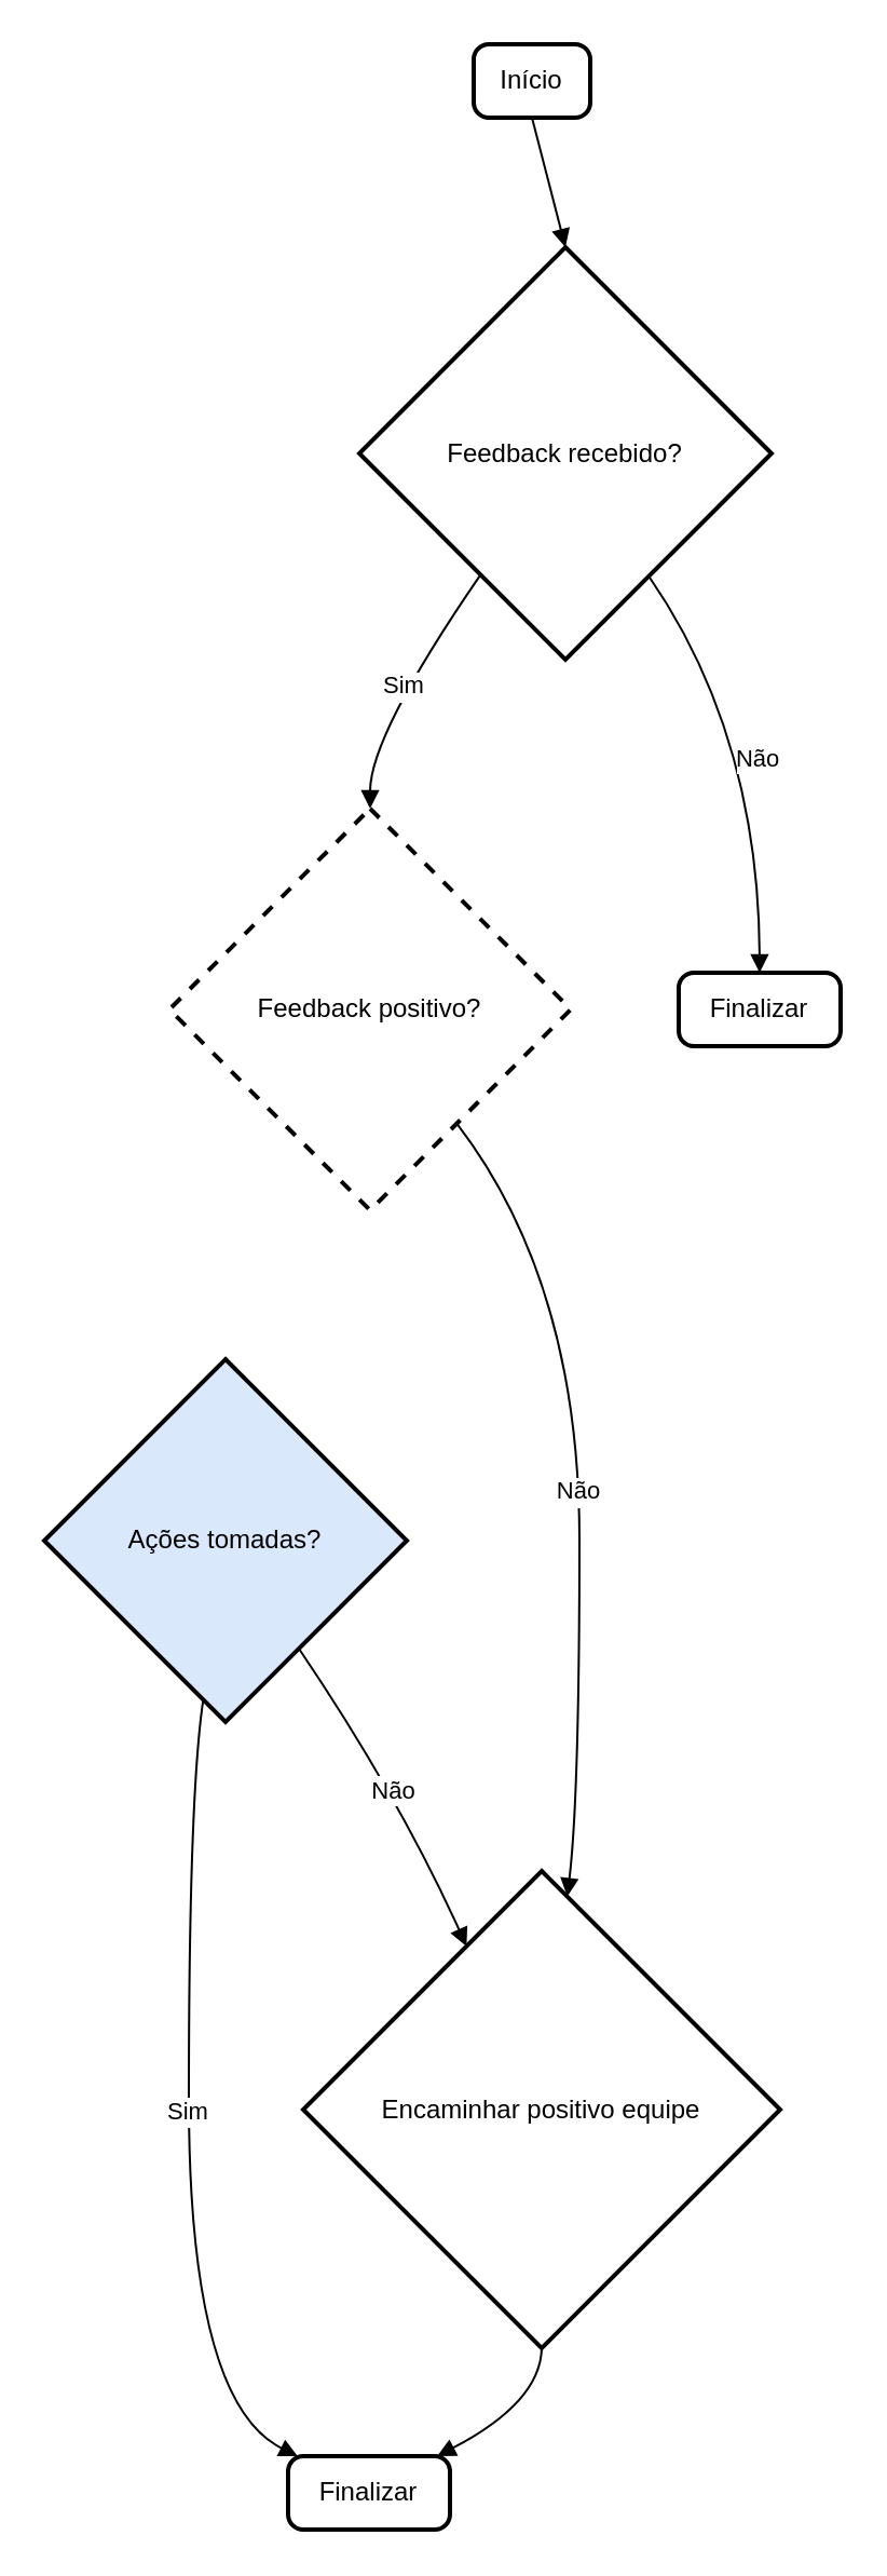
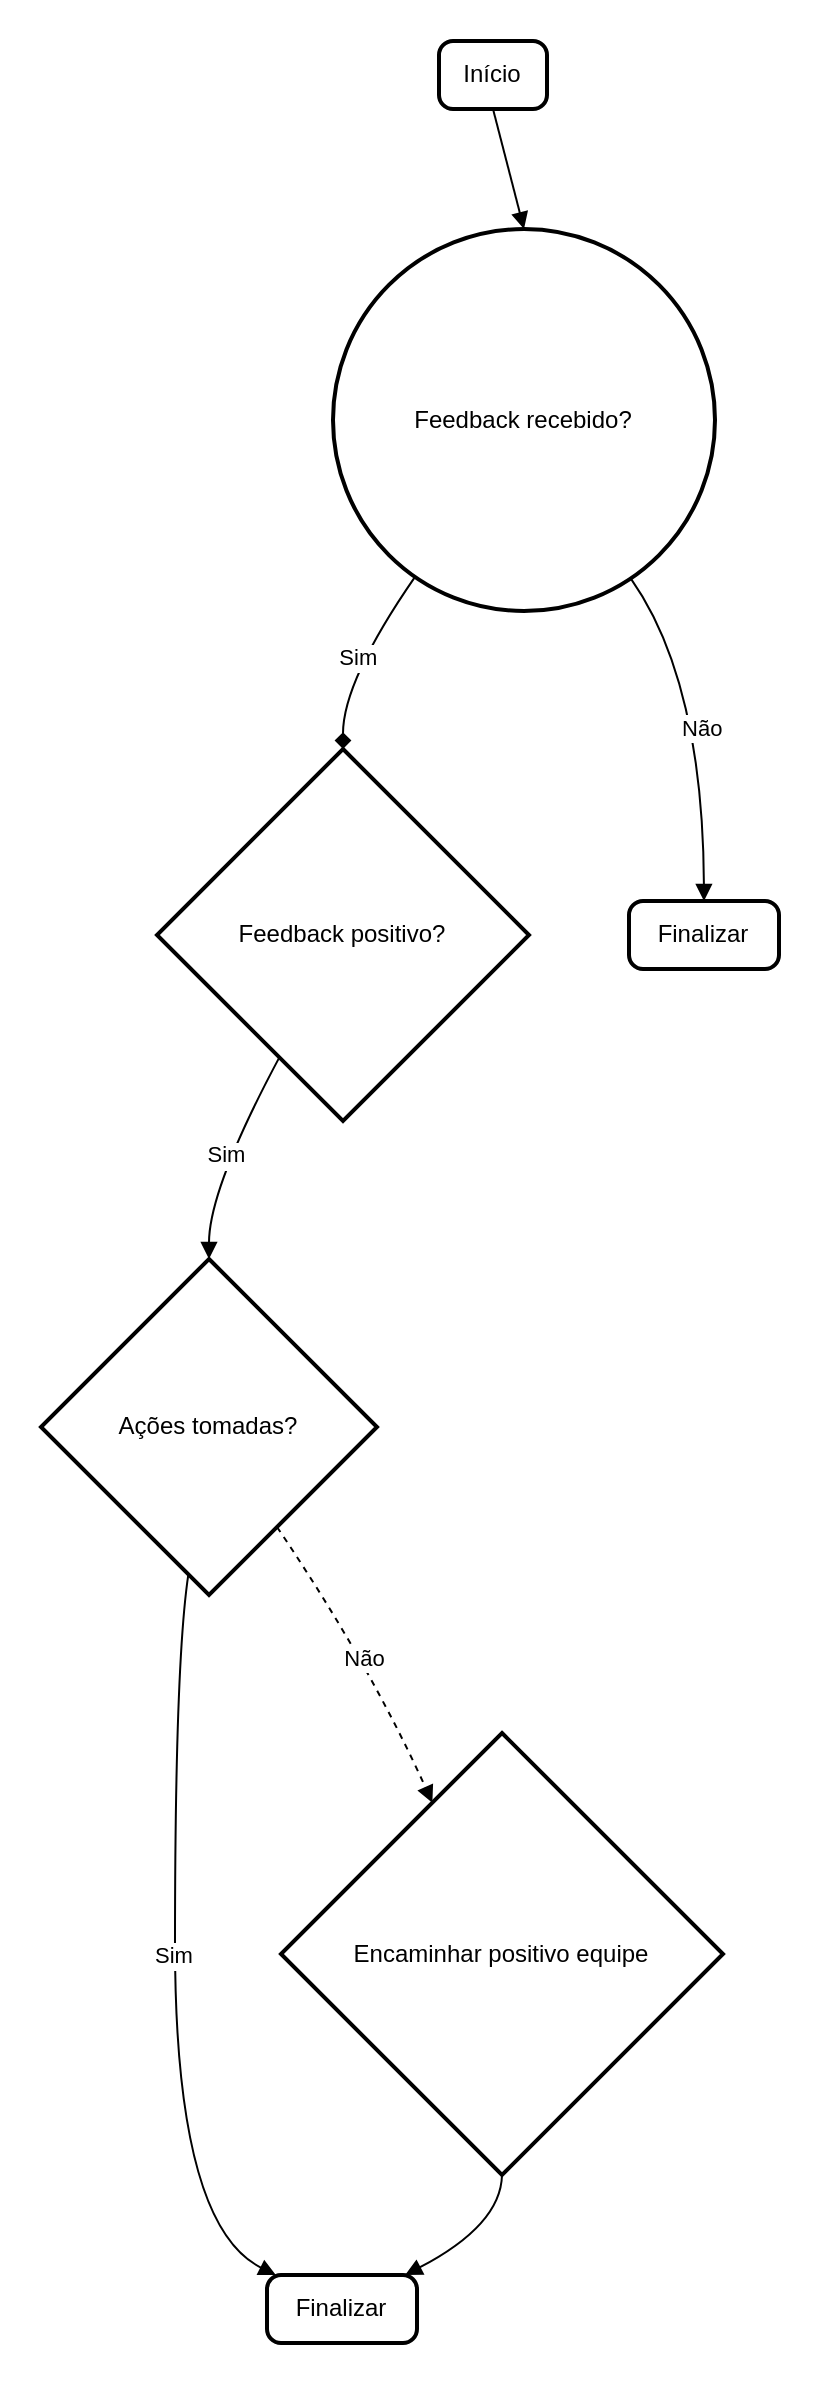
  <mxCell id="0" />
  <mxCell id="1" parent="0" />
  <mxCell id="2" value="Início" style="rounded=1;absoluteArcSize=1;arcSize=14;whiteSpace=wrap;strokeWidth=2;" vertex="1" parent="1"><mxGeometry x="219" y="20" width="54" height="34" as="geometry" /></mxCell>
- <mxCell id="3" value="Feedback recebido?" style="rhombus;strokeWidth=2;whiteSpace=wrap;" vertex="1" parent="1"><mxGeometry x="166" y="114" width="191" height="191" as="geometry" /></mxCell>
- <mxCell id="4" value="Feedback positivo?" style="rhombus;strokeWidth=2;whiteSpace=wrap;dashed=1;" vertex="1" parent="1"><mxGeometry x="78" y="374" width="186" height="186" as="geometry" /></mxCell>
+ <mxCell id="3" value="Feedback recebido?" style="ellipse;strokeWidth=2;whiteSpace=wrap;" vertex="1" parent="1"><mxGeometry x="166" y="114" width="191" height="191" as="geometry" /></mxCell>
+ <mxCell id="4" value="Feedback positivo?" style="rhombus;strokeWidth=2;whiteSpace=wrap;" vertex="1" parent="1"><mxGeometry x="78" y="374" width="186" height="186" as="geometry" /></mxCell>
  <mxCell id="5" value="Finalizar" style="rounded=1;absoluteArcSize=1;arcSize=14;whiteSpace=wrap;strokeWidth=2;" vertex="1" parent="1"><mxGeometry x="314" y="450" width="75" height="34" as="geometry" /></mxCell>
- <mxCell id="6" value="Ações tomadas?" style="rhombus;strokeWidth=2;whiteSpace=wrap;fillColor=#dae8fc;" vertex="1" parent="1"><mxGeometry y="629" width="168" height="168" as="geometry" x="20" /></mxCell>
+ <mxCell id="6" value="Ações tomadas?" style="rhombus;strokeWidth=2;whiteSpace=wrap;" vertex="1" parent="1"><mxGeometry y="629" width="168" height="168" as="geometry" x="20" /></mxCell>
  <mxCell id="7" value="Encaminhar positivo equipe" style="rhombus;strokeWidth=2;whiteSpace=wrap;" vertex="1" parent="1"><mxGeometry x="140" y="866" width="221" height="221" as="geometry" /></mxCell>
  <mxCell id="8" value="Finalizar" style="rounded=1;absoluteArcSize=1;arcSize=14;whiteSpace=wrap;strokeWidth=2;" vertex="1" parent="1"><mxGeometry x="133" y="1137" width="75" height="34" as="geometry" /></mxCell>
  <mxCell id="9" value="" style="curved=1;startArrow=none;endArrow=block;exitX=0.5;exitY=1;entryX=0.5;entryY=0;" edge="1" parent="1" source="2" target="3"><mxGeometry relative="1" as="geometry"><Array as="points" /></mxGeometry></mxCell>
- <mxCell id="10" value="Sim" style="curved=1;startArrow=none;endArrow=block;exitX=0.15;exitY=1;entryX=0.5;entryY=0;" edge="1" parent="1" source="3" target="4"><mxGeometry relative="1" as="geometry"><Array as="points"><mxPoint x="171" y="340" /></Array></mxGeometry></mxCell>
+ <mxCell id="10" value="Sim" style="curved=1;startArrow=none;endArrow=diamond;exitX=0.15;exitY=1;entryX=0.5;entryY=0;" edge="1" parent="1" source="3" target="4"><mxGeometry relative="1" as="geometry"><Array as="points"><mxPoint x="171" y="340" /></Array></mxGeometry></mxCell>
  <mxCell id="11" value="Não" style="curved=1;startArrow=none;endArrow=block;exitX=0.84;exitY=1;entryX=0.5;entryY=-0.01;" edge="1" parent="1" source="3" target="5"><mxGeometry relative="1" as="geometry"><Array as="points"><mxPoint x="351" y="340" /></Array></mxGeometry></mxCell>
- <mxCell id="13" value="Não" style="curved=1;startArrow=none;endArrow=block;exitX=0.88;exitY=1;entryX=0.56;entryY=0;" edge="1" parent="1" source="4" target="7"><mxGeometry relative="1" as="geometry"><Array as="points"><mxPoint x="268" y="594" /><mxPoint x="268" y="831" /></Array></mxGeometry></mxCell>
+ <mxCell id="12" value="Sim" style="curved=1;startArrow=none;endArrow=block;exitX=0.24;exitY=1;entryX=0.5;entryY=0;" edge="1" parent="1" source="4" target="6"><mxGeometry relative="1" as="geometry"><Array as="points"><mxPoint x="104" y="594" /></Array></mxGeometry></mxCell>
  <mxCell id="14" value="Sim" style="curved=1;startArrow=none;endArrow=block;exitX=0.43;exitY=1;entryX=0.05;entryY=-0.01;" edge="1" parent="1" source="6" target="8"><mxGeometry relative="1" as="geometry"><Array as="points"><mxPoint x="87" y="831" /><mxPoint x="87" y="1112" /></Array></mxGeometry></mxCell>
- <mxCell id="15" value="Não" style="curved=1;startArrow=none;endArrow=block;exitX=0.84;exitY=1;entryX=0.27;entryY=0;" edge="1" parent="1" source="6" target="7"><mxGeometry relative="1" as="geometry"><Array as="points"><mxPoint x="184" y="831" /></Array></mxGeometry></mxCell>
+ <mxCell id="15" value="Não" style="curved=1;startArrow=none;endArrow=block;exitX=0.84;exitY=1;entryX=0.27;entryY=0;dashed=1;" edge="1" parent="1" source="6" target="7"><mxGeometry relative="1" as="geometry"><Array as="points"><mxPoint x="184" y="831" /></Array></mxGeometry></mxCell>
  <mxCell id="16" value="" style="curved=1;startArrow=none;endArrow=block;exitX=0.5;exitY=1;entryX=0.93;entryY=-0.01;" edge="1" parent="1" source="7" target="8"><mxGeometry relative="1" as="geometry"><Array as="points"><mxPoint x="250" y="1112" /></Array></mxGeometry></mxCell>
